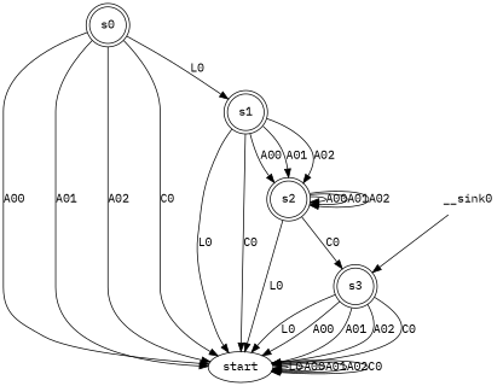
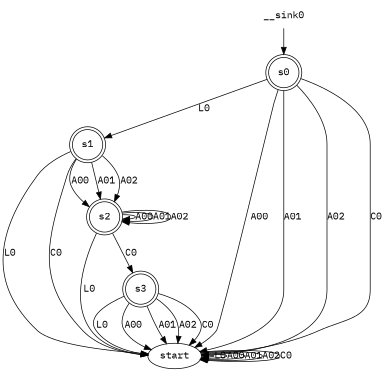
  digraph {
    fontname="IBM Plex Mono"
    node [fontname="IBM Plex Mono" shape=doublecircle]
    edge [fontname="IBM Plex Mono"]
    n1 [label=s0]
    n2 [label=s1]
    n3 [label=start shape=""]
    n4 [label=s2]
    n5 [label=s3]
    n6 [label=__sink0 shape=none]
    n1 -> n2 [label=L0]
    n1 -> n3 [label=A00]
    n1 -> n3 [label=A01]
    n1 -> n3 [label=A02]
    n1 -> n3 [label=C0]
    n2 -> n3 [label=L0]
    n2 -> n3 [label=C0]
    n2 -> n4 [label=A00]
    n2 -> n4 [label=A01]
    n2 -> n4 [label=A02]
    n3 -> n3 [label=L0]
    n3 -> n3 [label=A00]
    n3 -> n3 [label=A01]
    n3 -> n3 [label=A02]
    n3 -> n3 [label=C0]
    n4 -> n3 [label=L0]
    n4 -> n4 [label=A00]
    n4 -> n4 [label=A01]
    n4 -> n4 [label=A02]
    n4 -> n5 [label=C0]
    n5 -> n3 [label=L0]
    n5 -> n3 [label=A00]
    n5 -> n3 [label=A01]
    n5 -> n3 [label=A02]
    n5 -> n3 [label=C0]
-   n6 -> n5
+   n6 -> n1
  }
